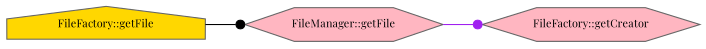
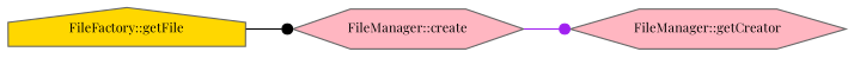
  digraph {
    fontname="Playfair Display"
    rankdir=LR
    node [color=grey40 fillcolor=lightpink fontname="Playfair Display" fontsize=10 shape=hexagon style=filled]
    edge [arrowhead=dot fontname="Playfair Display" fontsize=10 labelfontname=Helvetica labelfontsize=10 style=solid]
    n1 [color=gray40 fillcolor=gold fontcolor=black height=0.2 label="FileFactory::getFile" shape=house width=0.4]
-   n2 [height=0.2 label="FileManager::getFile" width=0.4]
-   n3 [height=0.2 label="FileFactory::getCreator" width=0.4]
+   n2 [height=0.2 label="FileManager::create" width=0.4]
+   n3 [height=0.2 label="FileManager::getCreator" width=0.4]
    n1 -> n2 [color=black]
    n2 -> n3 [color=purple]
  }
